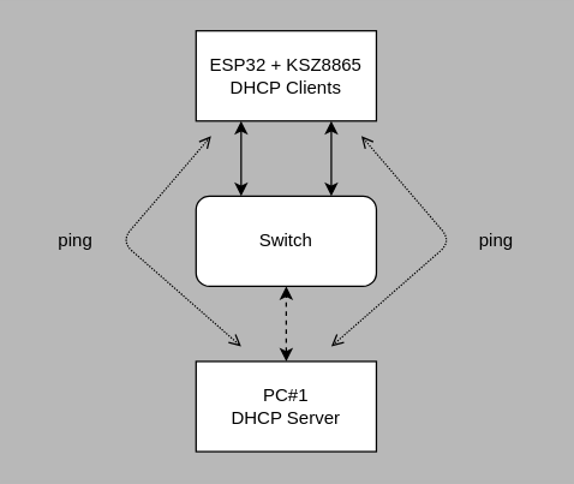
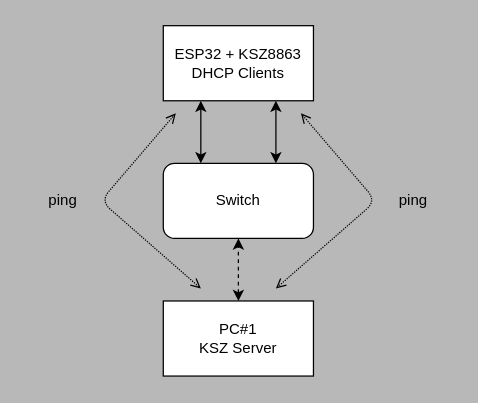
  <mxCell id="0" />
  <mxCell id="1" parent="0" />
- <mxCell id="2" value="ESP32 + KSZ8865&lt;br&gt;DHCP Clients" style="rounded=0;whiteSpace=wrap;html=1;" parent="1" vertex="1"><mxGeometry x="130" y="20" width="120" height="60" as="geometry" /></mxCell>
+ <mxCell id="2" value="ESP32 + KSZ8863&lt;br&gt;DHCP Clients" style="rounded=0;whiteSpace=wrap;html=1;" parent="1" vertex="1"><mxGeometry x="130" y="20" width="120" height="60" as="geometry" /></mxCell>
  <mxCell id="3" value="" style="edgeStyle=none;html=1;startArrow=classic;startFill=1;dashed=1;" edge="1" parent="1" source="4" target="7"><mxGeometry relative="1" as="geometry" /></mxCell>
- <mxCell id="4" value="PC#1&lt;br&gt;DHCP Server" style="rounded=0;whiteSpace=wrap;html=1;" parent="1" vertex="1"><mxGeometry x="130" y="240" width="120" height="60" as="geometry" /></mxCell>
+ <mxCell id="4" value="PC#1&lt;br&gt;KSZ Server" style="rounded=0;whiteSpace=wrap;html=1;" parent="1" vertex="1"><mxGeometry x="130" y="240" width="120" height="60" as="geometry" /></mxCell>
  <mxCell id="5" style="edgeStyle=none;html=1;exitX=0.25;exitY=0;exitDx=0;exitDy=0;entryX=0.25;entryY=1;entryDx=0;entryDy=0;startArrow=classic;startFill=1;" edge="1" parent="1" source="7" target="2"><mxGeometry relative="1" as="geometry" /></mxCell>
  <mxCell id="6" style="edgeStyle=none;html=1;exitX=0.75;exitY=0;exitDx=0;exitDy=0;entryX=0.75;entryY=1;entryDx=0;entryDy=0;startArrow=classic;startFill=1;" edge="1" parent="1" source="7" target="2"><mxGeometry relative="1" as="geometry" /></mxCell>
  <mxCell id="7" value="Switch" style="whiteSpace=wrap;html=1;rounded=1;" parent="1" vertex="1"><mxGeometry x="130" y="130" width="120" height="60" as="geometry" /></mxCell>
  <mxCell id="8" value="" style="endArrow=open;startArrow=open;html=1;startFill=0;endFill=0;dashed=1;dashPattern=1 1;exitX=0.25;exitY=-0.167;exitDx=0;exitDy=0;exitPerimeter=0;" parent="1" edge="1" source="4"><mxGeometry width="50" height="50" relative="1" as="geometry"><mxPoint x="120" y="270" as="sourcePoint" /><mxPoint x="140" y="90" as="targetPoint" /><Array as="points"><mxPoint x="80" y="160" /></Array></mxGeometry></mxCell>
  <mxCell id="9" value="" style="endArrow=open;startArrow=open;html=1;startFill=0;endFill=0;dashed=1;dashPattern=1 1;" parent="1" edge="1"><mxGeometry width="50" height="50" relative="1" as="geometry"><mxPoint x="240" y="90" as="sourcePoint" /><mxPoint x="220" y="230" as="targetPoint" /><Array as="points"><mxPoint x="300" y="160" /></Array></mxGeometry></mxCell>
  <mxCell id="10" value="ping" style="text;html=1;strokeColor=none;fillColor=none;align=center;verticalAlign=middle;whiteSpace=wrap;rounded=0;" parent="1" vertex="1"><mxGeometry x="20" y="145" width="60" height="30" as="geometry" /></mxCell>
  <mxCell id="11" value="ping" style="text;html=1;strokeColor=none;fillColor=none;align=center;verticalAlign=middle;whiteSpace=wrap;rounded=0;" parent="1" vertex="1"><mxGeometry x="300" y="145" width="60" height="30" as="geometry" /></mxCell>
